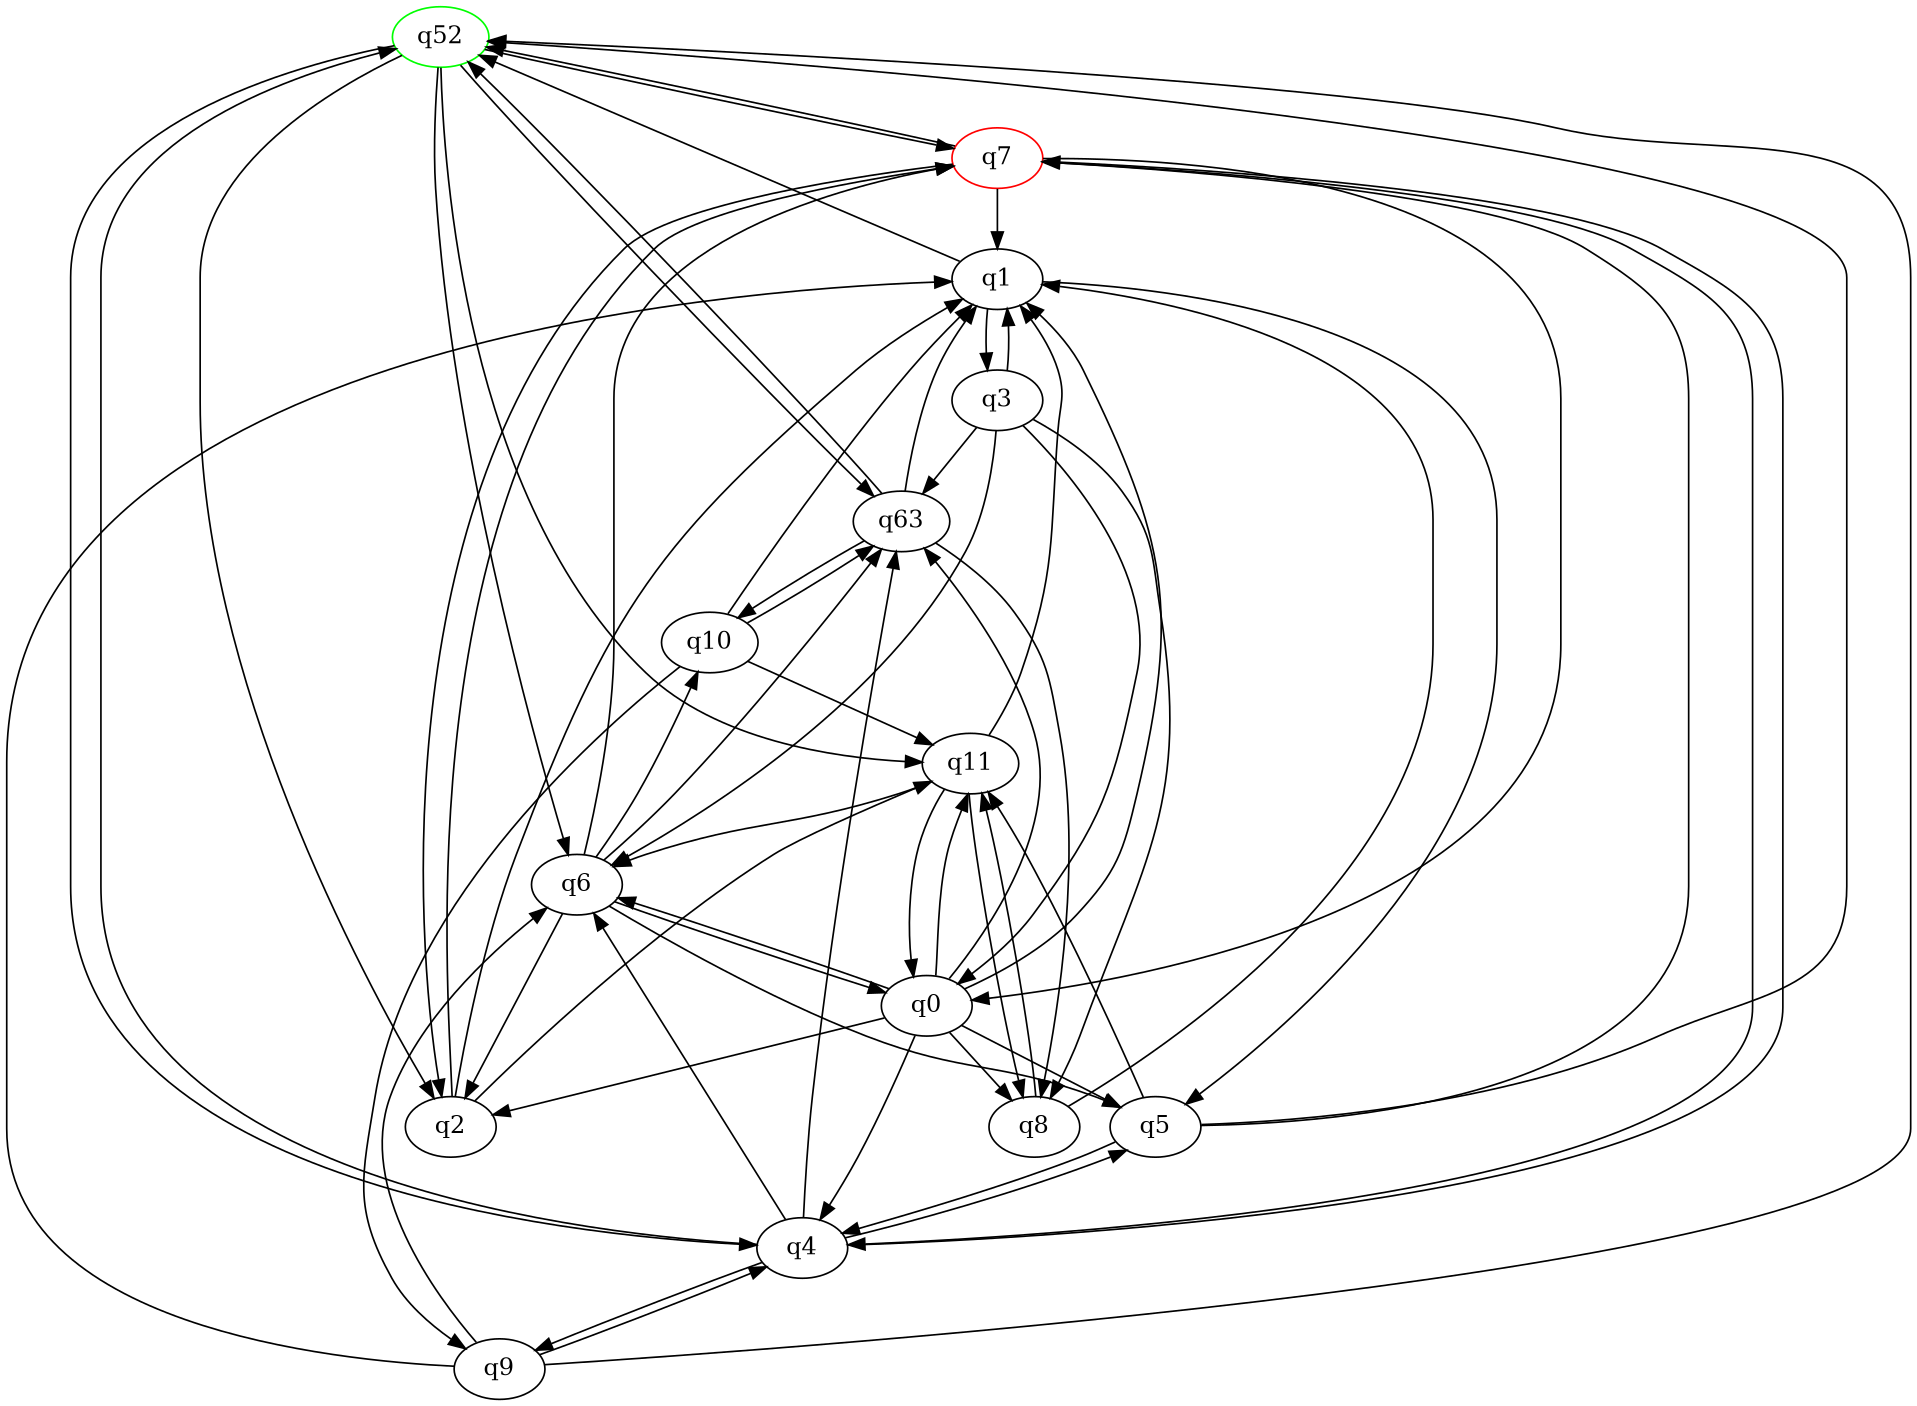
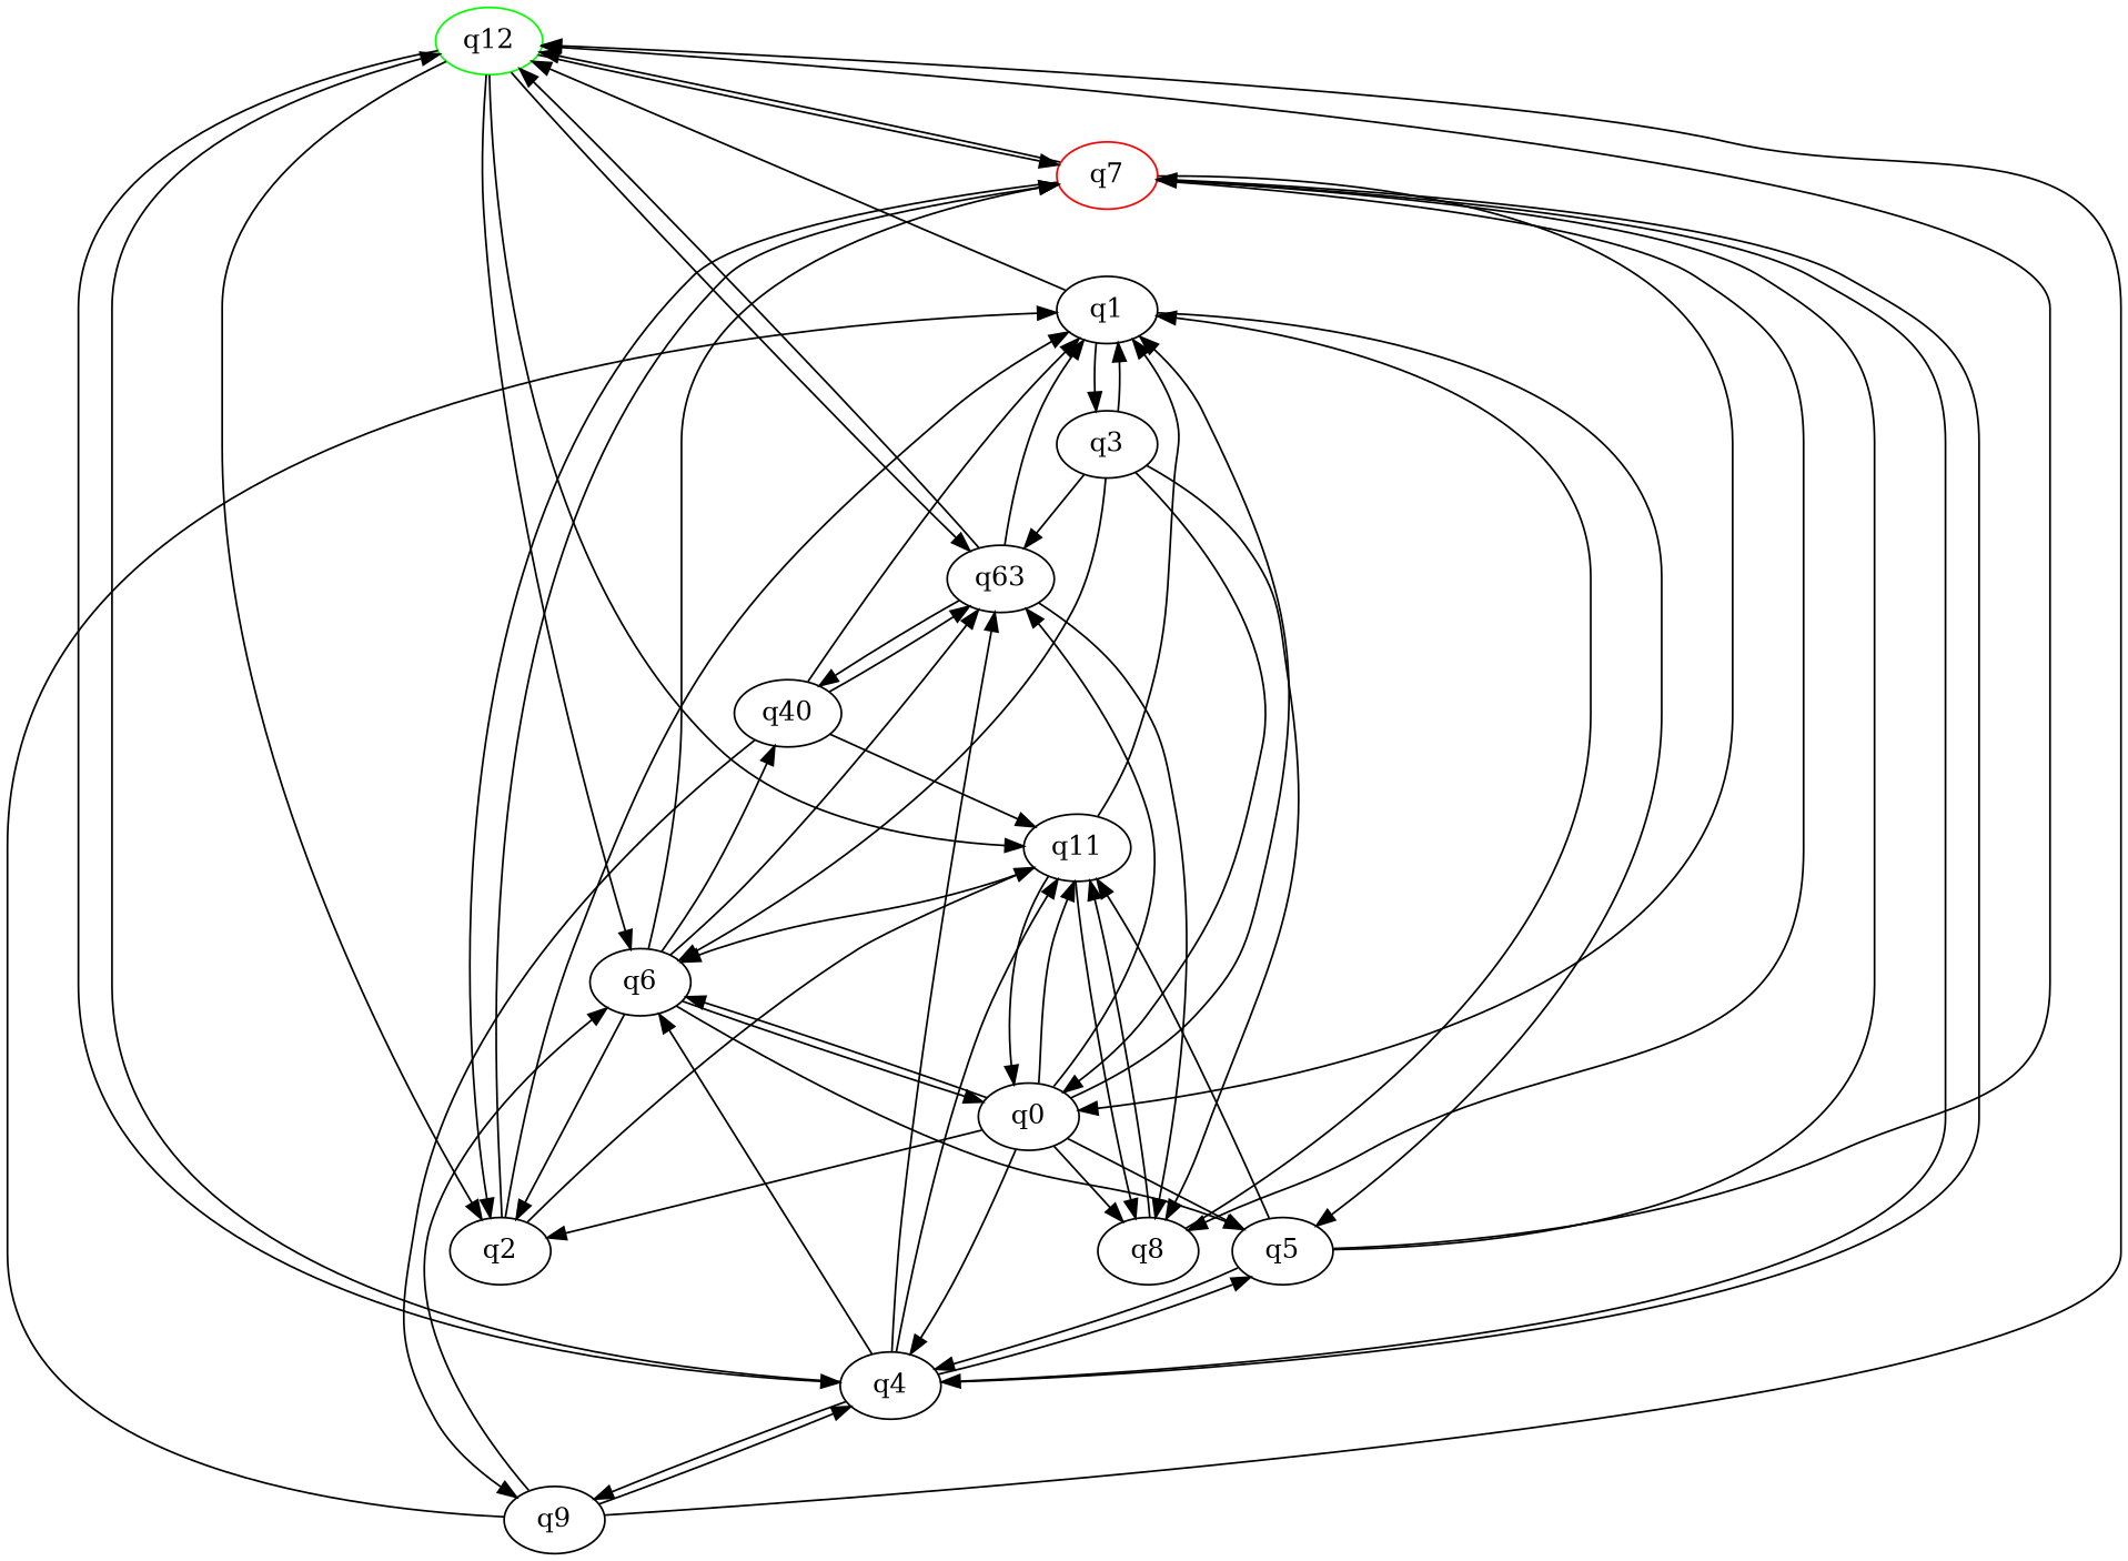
  digraph {
-   q12 [color=green initial=1 label=q52]
+   q12 [color=green initial=1]
    q7 [color=red final=1]
    q2
    q4
    q11
    n6 [label=q63]
    q6
    q0
    q8
    q1
    q5
    q9
-   q10
+   q10 [label=q40]
    q3
    q12 -> q7
    q12 -> q2
    q12 -> q4
    q12 -> q11
    q12 -> n6
    q12 -> q6
    q7 -> q12
    q7 -> q2
    q7 -> q4
    q7 -> q0
-   q7 -> q1
+   q7 -> q8
    q2 -> q7
    q2 -> q11
    q2 -> q1
    q4 -> q12
    q4 -> q7
+   q4 -> q11
    q4 -> n6
    q4 -> q6
    q4 -> q5
    q4 -> q9
    q11 -> q6
    q11 -> q0
    q11 -> q8
    q11 -> q1
    n6 -> q12
    n6 -> q8
    n6 -> q1
    n6 -> q10
    q6 -> q7
    q6 -> q2
    q6 -> n6
    q6 -> q0
    q6 -> q5
    q6 -> q10
    q0 -> q2
    q0 -> q4
    q0 -> q11
    q0 -> n6
    q0 -> q6
    q0 -> q8
    q0 -> q1
    q0 -> q5
    q8 -> q11
    q8 -> q1
    q1 -> q12
    q1 -> q5
    q1 -> q3
    q5 -> q12
    q5 -> q7
    q5 -> q4
    q5 -> q11
    q9 -> q12
    q9 -> q4
    q9 -> q6
    q9 -> q1
    q10 -> q11
    q10 -> n6
    q10 -> q1
    q10 -> q9
    q3 -> n6
    q3 -> q6
    q3 -> q0
    q3 -> q8
    q3 -> q1
  }
